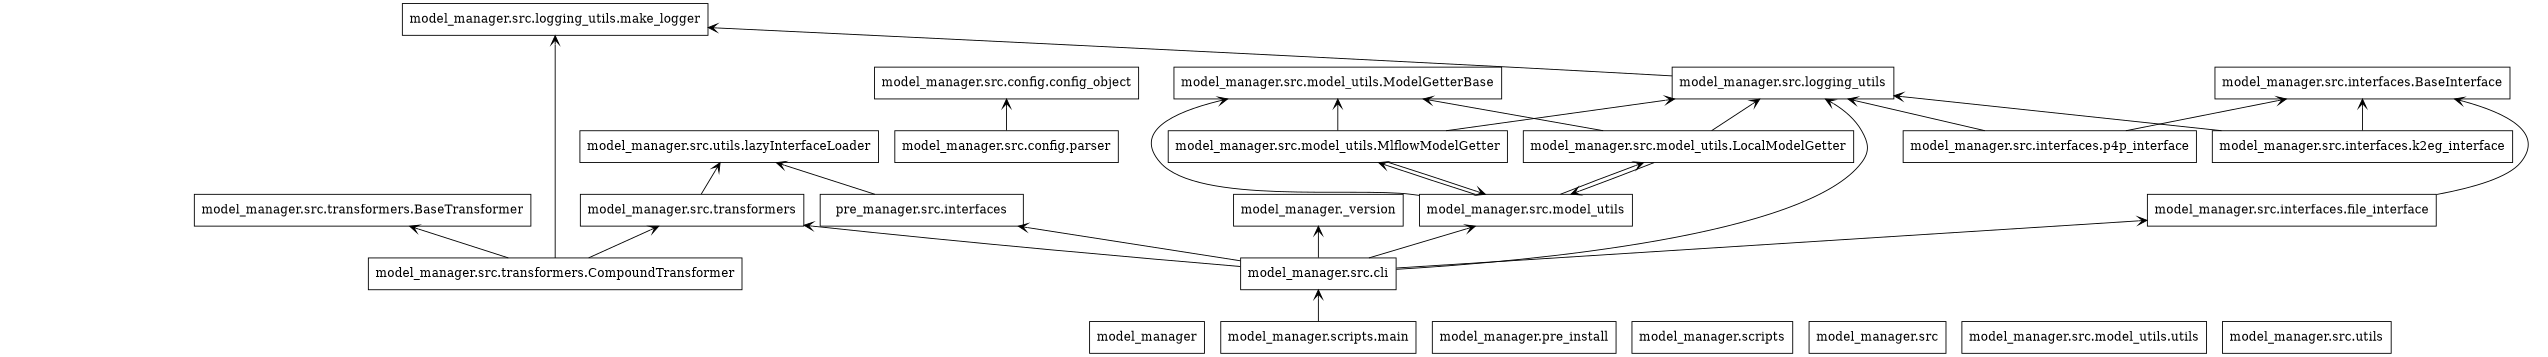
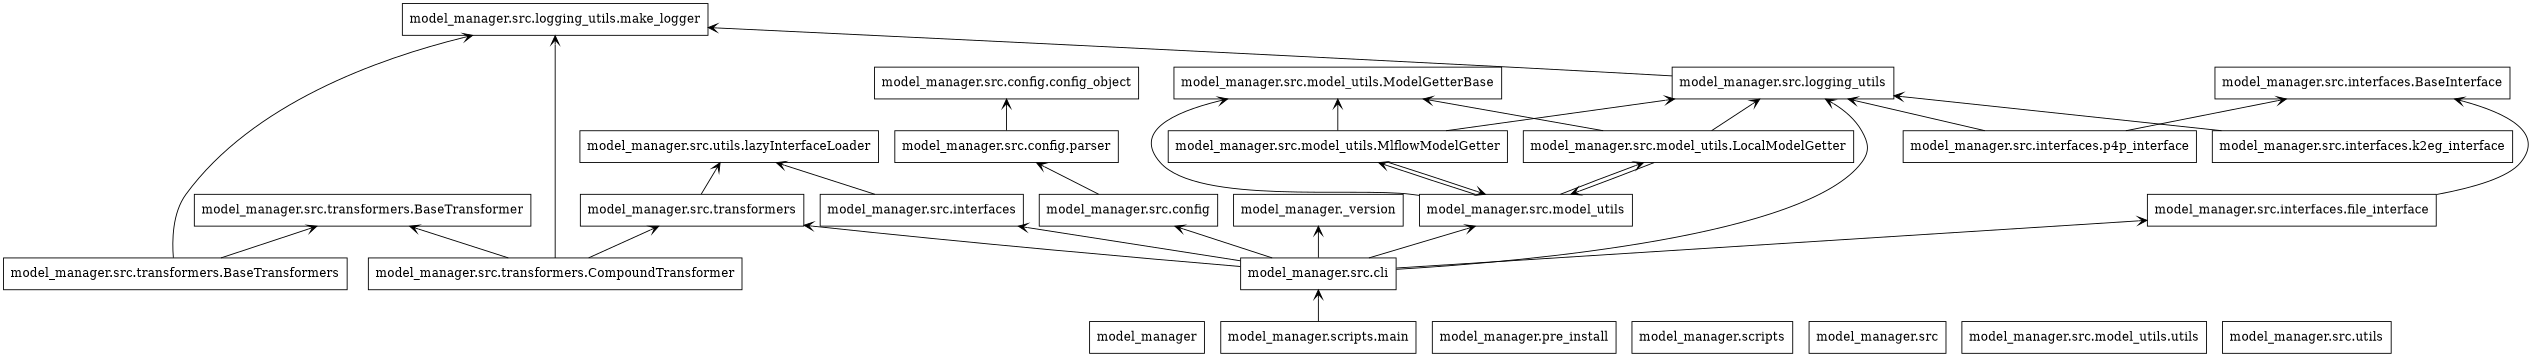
  digraph {
    rankdir=BT
    node [color=black shape=box style=solid]
    edge [arrowhead=open arrowtail=none]
    n1 [label=model_manager]
    n2 [label="model_manager._version"]
    n3 [label="model_manager.pre_install"]
    n4 [label="model_manager.scripts"]
    n5 [label="model_manager.scripts.main"]
    n6 [label="model_manager.src.cli"]
    n7 [label="model_manager.src.logging_utils"]
-   n9 [label="pre_manager.src.interfaces"]
+   n8 [label="model_manager.src.config"]
+   n9 [label="model_manager.src.interfaces"]
    n10 [label="model_manager.src.model_utils"]
    n11 [label="model_manager.src.transformers"]
    n12 [label="model_manager.src.interfaces.file_interface"]
    n13 [label="model_manager.src.logging_utils.make_logger"]
    n14 [label="model_manager.src"]
    n15 [label="model_manager.src.config.parser"]
    n16 [label="model_manager.src.utils.lazyInterfaceLoader"]
    n17 [label="model_manager.src.model_utils.LocalModelGetter"]
    n18 [label="model_manager.src.model_utils.MlflowModelGetter"]
    n19 [label="model_manager.src.model_utils.ModelGetterBase"]
    n20 [label="model_manager.src.config.config_object"]
    n21 [label="model_manager.src.interfaces.BaseInterface"]
    n22 [label="model_manager.src.interfaces.k2eg_interface"]
    n23 [label="model_manager.src.interfaces.p4p_interface"]
    n24 [label="model_manager.src.model_utils.utils"]
    n25 [label="model_manager.src.transformers.BaseTransformer"]
+   n26 [label="model_manager.src.transformers.BaseTransformers"]
    n27 [label="model_manager.src.transformers.CompoundTransformer"]
    n28 [label="model_manager.src.utils"]
    n5 -> n6
    n6 -> n2
    n6 -> n7
+   n6 -> n8
    n6 -> n9
    n6 -> n10
    n6 -> n11
    n6 -> n12
    n7 -> n13
+   n8 -> n15
    n9 -> n16
    n10 -> n17
    n10 -> n18
    n10 -> n19
    n11 -> n16
    n12 -> n21
    n15 -> n20
    n17 -> n7
    n17 -> n10
    n17 -> n19
    n18 -> n7
    n18 -> n10
    n18 -> n19
    n22 -> n7
-   n22 -> n21
    n23 -> n7
    n23 -> n21
+   n26 -> n13
+   n26 -> n25
    n27 -> n11
    n27 -> n13
    n27 -> n25
  }
